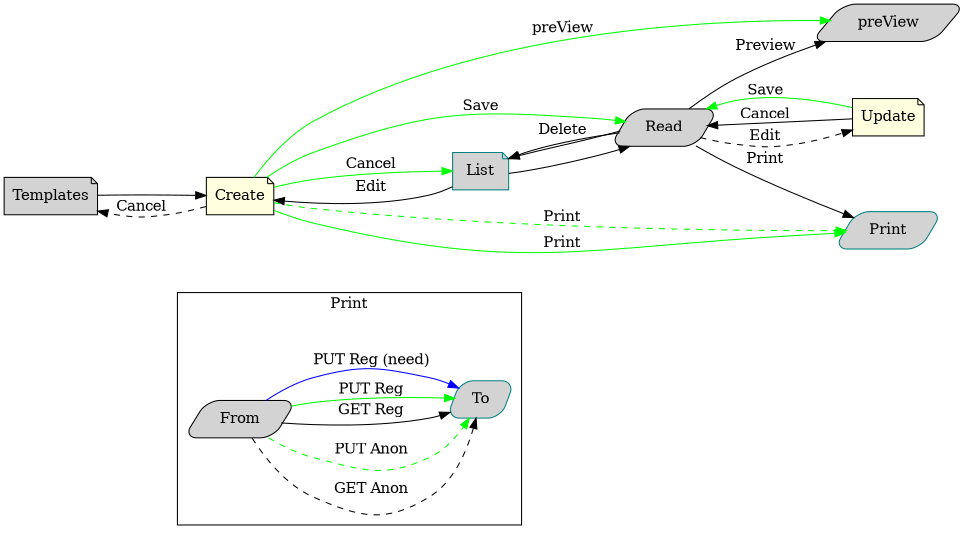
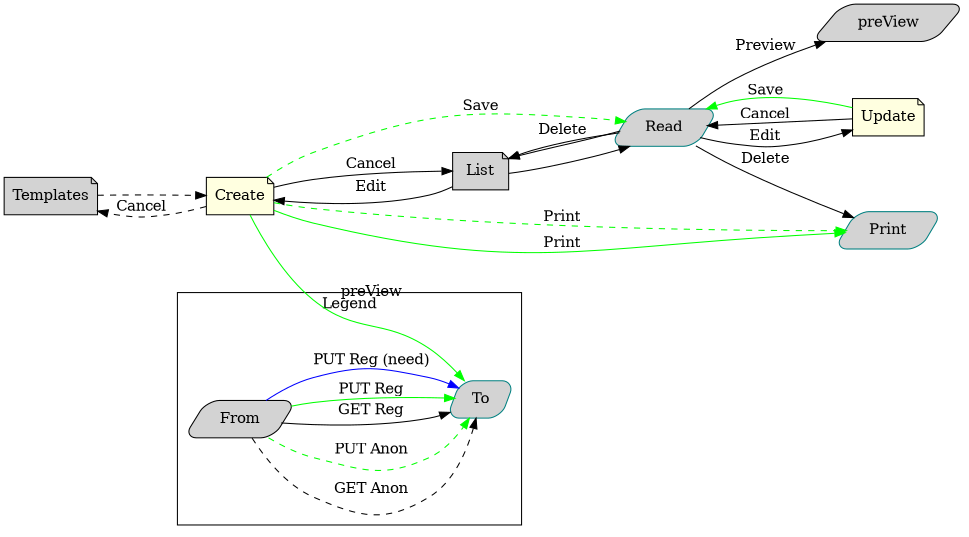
  digraph {
    rankdir=LR
    node [color=black fillcolor=lightgrey shape=parallelogram style="rounded,filled"]
    n1 [label=Templates shape=note]
-   n2 [color=teal label=List shape=note]
+   n2 [label=List shape=note]
    n3 [fillcolor=lightyellow label=Create shape=note]
    n4 [fillcolor=lightyellow label=Update shape=note]
-   n5 [label=Read]
+   n5 [color=teal label=Read]
    n6 [label=preView]
    n7 [color=teal label=Print]
    n8 [label=From]
    n9 [color=teal label=To]
    subgraph sub_1 {
      n1
      n2
      n3
      n4
      n5
      n6
      n7
      n8
      n9
    }
    subgraph cluster_2 {
-     label=Print
+     label=Legend
      n8
      n9
    }
-   n1 -> n3 [style=solid]
+   n1 -> n3 [style=dashed]
    n2 -> n3 [label=Edit]
    n2 -> n5
    n3 -> n1 [label=Cancel style=dashed]
-   n3 -> n2 [label=Cancel color=green]
-   n3 -> n5 [color=green label=Save]
-   n3 -> n6 [color=green label=preView]
+   n3 -> n2 [label=Cancel]
+   n3 -> n5 [color=green label=Save style=dashed]
+   n3 -> n9 [color=green label=preView]
    n3 -> n7 [color=green label=Print style=dashed]
    n3 -> n7 [color=green label=Print]
    n4 -> n5 [color=green label=Save]
    n4 -> n5 [label=Cancel]
    n5 -> n2
    n5 -> n2 [label=Delete]
-   n5 -> n4 [label=Edit style=dashed]
+   n5 -> n4 [label=Edit]
    n5 -> n6 [label=Preview]
-   n5 -> n7 [label=Print]
+   n5 -> n7 [label=Delete]
    n8 -> n9 [label="GET Anon" style=dashed]
    n8 -> n9 [color=green label="PUT Anon" style=dashed]
    n8 -> n9 [label="GET Reg"]
    n8 -> n9 [color=green label="PUT Reg"]
    n8 -> n9 [color=blue label="PUT Reg (need)"]
  }
